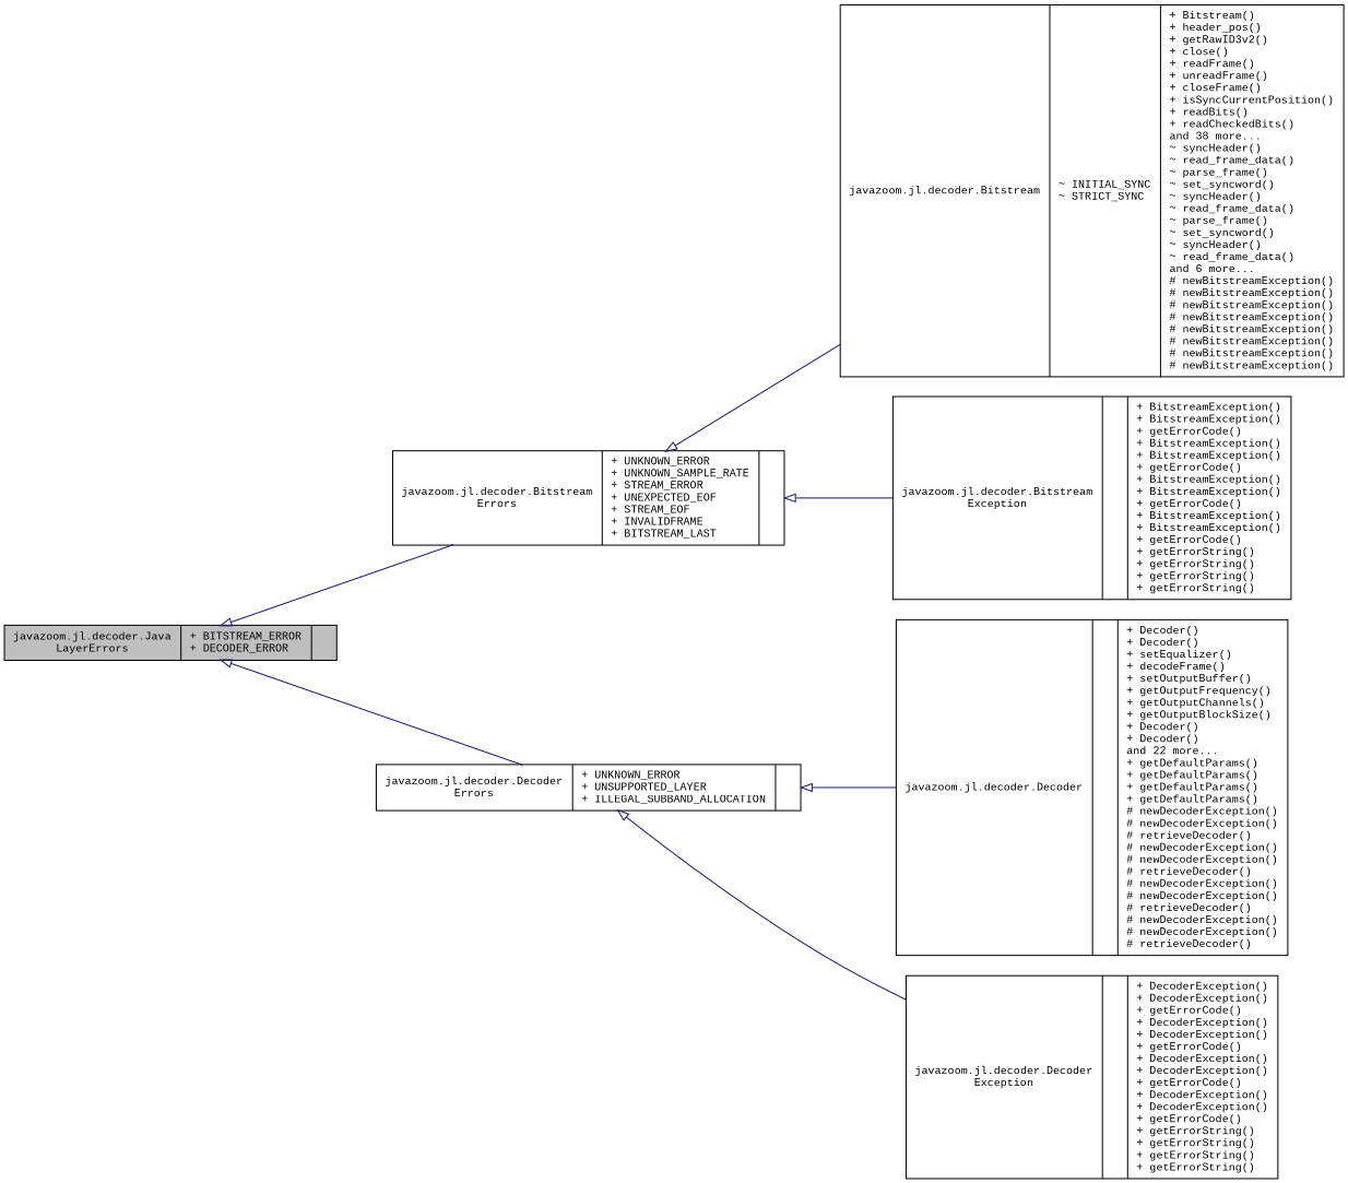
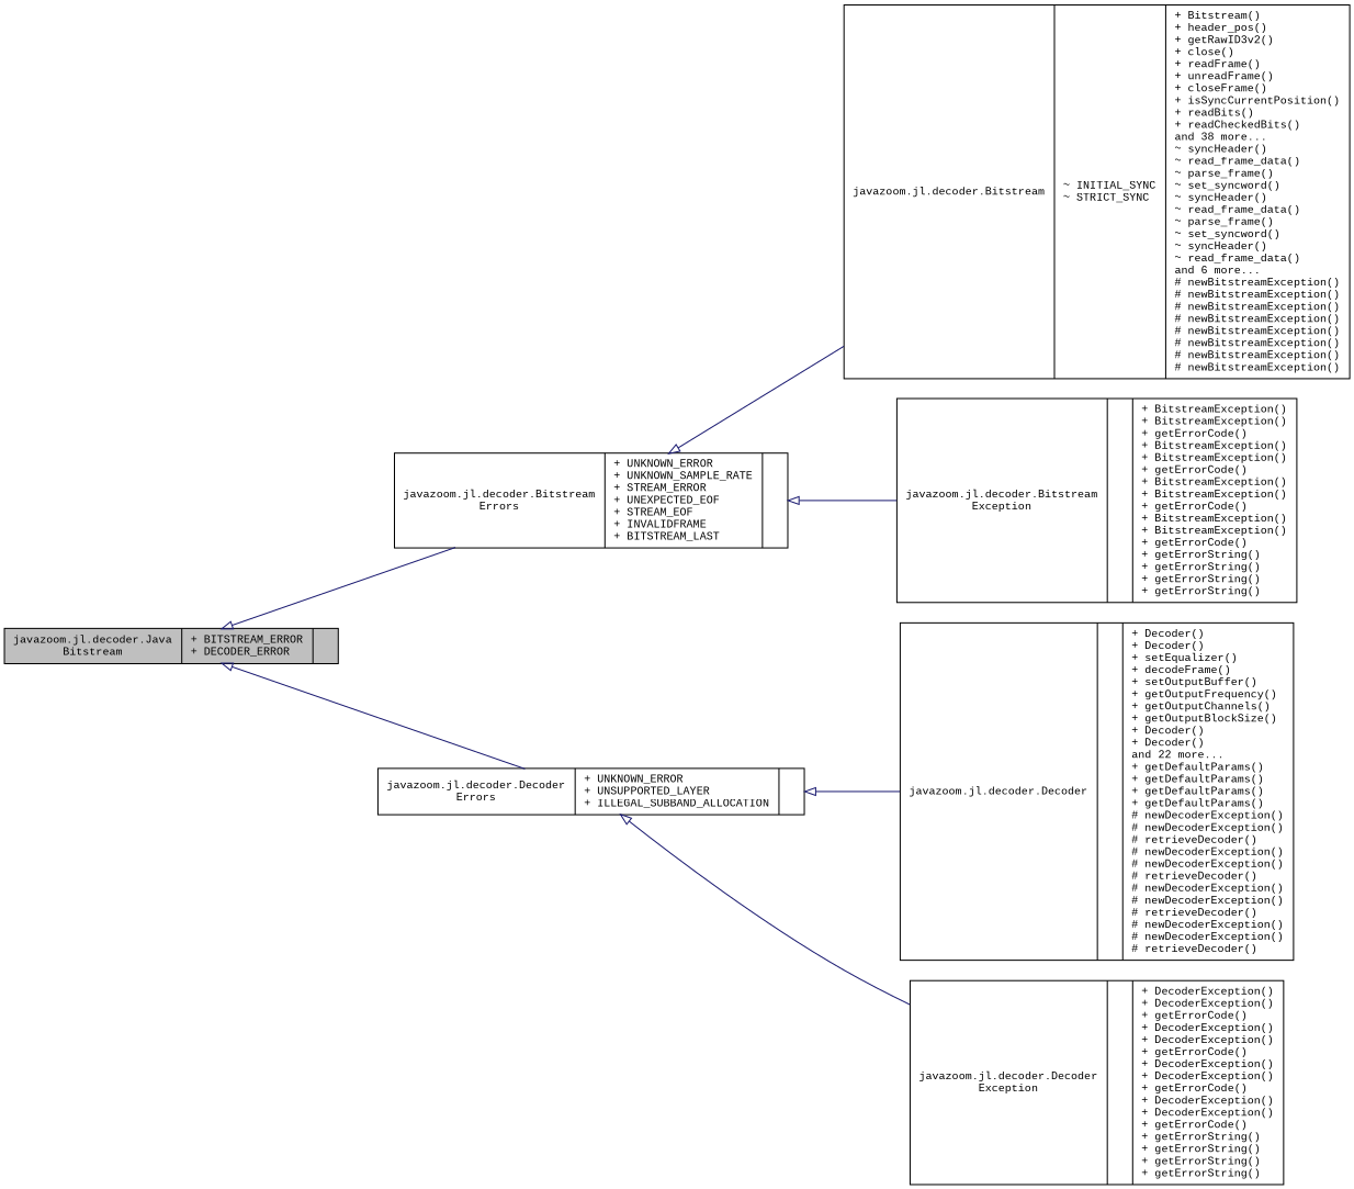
  digraph {
    rankdir=LR
    fontname="Liberation Mono"
    node [color=black fillcolor=white fontname="Liberation Mono" fontsize=10 shape=record style=filled]
    edge [arrowtail=onormal color=midnightblue dir=back fontname="Liberation Mono" fontsize=10 labelfontname=Helvetica labelfontsize=10 style=solid]
-   n1 [fillcolor=grey75 fontcolor=black height=0.2 label="{javazoom.jl.decoder.Java\lLayerErrors\n|+ BITSTREAM_ERROR\l+ DECODER_ERROR\l|}" width=0.4]
+   n1 [fillcolor=grey75 fontcolor=black height=0.2 label="{javazoom.jl.decoder.Java\lBitstream\n|+ BITSTREAM_ERROR\l+ DECODER_ERROR\l|}" width=0.4]
    n2 [height=0.2 label="{javazoom.jl.decoder.Bitstream\lErrors\n|+ UNKNOWN_ERROR\l+ UNKNOWN_SAMPLE_RATE\l+ STREAM_ERROR\l+ UNEXPECTED_EOF\l+ STREAM_EOF\l+ INVALIDFRAME\l+ BITSTREAM_LAST\l|}" width=0.4]
    n3 [height=0.2 label="{javazoom.jl.decoder.Decoder\lErrors\n|+ UNKNOWN_ERROR\l+ UNSUPPORTED_LAYER\l+ ILLEGAL_SUBBAND_ALLOCATION\l|}" width=0.4]
    n4 [height=0.2 label="{javazoom.jl.decoder.Bitstream\n|~ INITIAL_SYNC\l~ STRICT_SYNC\l|+ Bitstream()\l+ header_pos()\l+ getRawID3v2()\l+ close()\l+ readFrame()\l+ unreadFrame()\l+ closeFrame()\l+ isSyncCurrentPosition()\l+ readBits()\l+ readCheckedBits()\land 38 more...\l~ syncHeader()\l~ read_frame_data()\l~ parse_frame()\l~ set_syncword()\l~ syncHeader()\l~ read_frame_data()\l~ parse_frame()\l~ set_syncword()\l~ syncHeader()\l~ read_frame_data()\land 6 more...\l# newBitstreamException()\l# newBitstreamException()\l# newBitstreamException()\l# newBitstreamException()\l# newBitstreamException()\l# newBitstreamException()\l# newBitstreamException()\l# newBitstreamException()\l}" width=0.4]
    n5 [height=0.2 label="{javazoom.jl.decoder.Bitstream\lException\n||+ BitstreamException()\l+ BitstreamException()\l+ getErrorCode()\l+ BitstreamException()\l+ BitstreamException()\l+ getErrorCode()\l+ BitstreamException()\l+ BitstreamException()\l+ getErrorCode()\l+ BitstreamException()\l+ BitstreamException()\l+ getErrorCode()\l+ getErrorString()\l+ getErrorString()\l+ getErrorString()\l+ getErrorString()\l}" width=0.4]
    n6 [height=0.2 label="{javazoom.jl.decoder.Decoder\n||+ Decoder()\l+ Decoder()\l+ setEqualizer()\l+ decodeFrame()\l+ setOutputBuffer()\l+ getOutputFrequency()\l+ getOutputChannels()\l+ getOutputBlockSize()\l+ Decoder()\l+ Decoder()\land 22 more...\l+ getDefaultParams()\l+ getDefaultParams()\l+ getDefaultParams()\l+ getDefaultParams()\l# newDecoderException()\l# newDecoderException()\l# retrieveDecoder()\l# newDecoderException()\l# newDecoderException()\l# retrieveDecoder()\l# newDecoderException()\l# newDecoderException()\l# retrieveDecoder()\l# newDecoderException()\l# newDecoderException()\l# retrieveDecoder()\l}" width=0.4]
    n7 [height=0.2 label="{javazoom.jl.decoder.Decoder\lException\n||+ DecoderException()\l+ DecoderException()\l+ getErrorCode()\l+ DecoderException()\l+ DecoderException()\l+ getErrorCode()\l+ DecoderException()\l+ DecoderException()\l+ getErrorCode()\l+ DecoderException()\l+ DecoderException()\l+ getErrorCode()\l+ getErrorString()\l+ getErrorString()\l+ getErrorString()\l+ getErrorString()\l}" width=0.4]
    n1 -> n2
    n1 -> n3
    n2 -> n4
    n2 -> n5
    n3 -> n6
    n3 -> n7
  }
